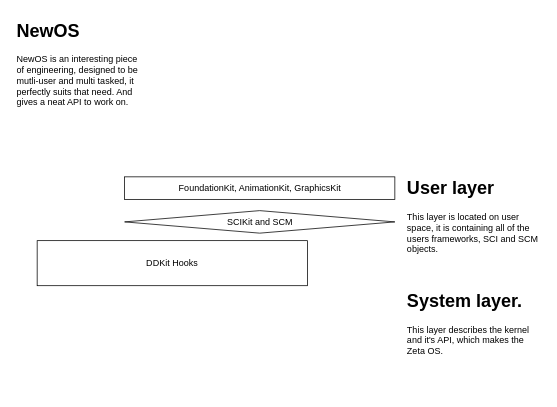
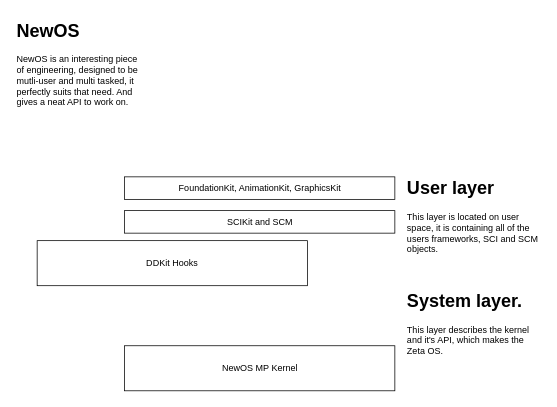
  <mxCell id="0" />
  <mxCell id="1" parent="0" />
  <mxCell id="2" value="DDKit Hooks" style="rounded=0;whiteSpace=wrap;html=1;" parent="1" vertex="1"><mxGeometry x="49" y="320" width="360" height="60" as="geometry" /></mxCell>
- <mxCell id="3" value="SCIKit and SCM" style="rhombus;whiteSpace=wrap;html=1;" parent="1" vertex="1"><mxGeometry x="165.5" y="280" width="360" height="30" as="geometry" /></mxCell>
+ <mxCell id="3" value="SCIKit and SCM" style="rounded=0;whiteSpace=wrap;html=1;" parent="1" vertex="1"><mxGeometry x="165.5" y="280" width="360" height="30" as="geometry" /></mxCell>
  <mxCell id="4" value="FoundationKit, AnimationKit, GraphicsKit" style="rounded=0;whiteSpace=wrap;html=1;" parent="1" vertex="1"><mxGeometry x="165.5" y="235" width="360" height="30" as="geometry" /></mxCell>
  <mxCell id="5" value="&lt;h1 style=&quot;margin-top: 0px;&quot;&gt;System layer.&lt;/h1&gt;&lt;p&gt;This layer describes the kernel and it's API, which makes the Zeta OS.&lt;/p&gt;" style="text;html=1;whiteSpace=wrap;overflow=hidden;rounded=0;" parent="1" vertex="1"><mxGeometry x="540" y="380" width="180" height="120" as="geometry" /></mxCell>
+ <mxCell id="6" value="NewOS MP Kernel" style="rounded=0;whiteSpace=wrap;html=1;" parent="1" vertex="1"><mxGeometry x="165.5" y="460" width="360" height="60" as="geometry" /></mxCell>
  <mxCell id="7" value="&lt;h1 style=&quot;margin-top: 0px;&quot;&gt;User layer&lt;/h1&gt;&lt;div&gt;This layer is located on user space, it is containing all of the users frameworks, SCI and SCM objects.&lt;/div&gt;" style="text;html=1;whiteSpace=wrap;overflow=hidden;rounded=0;" vertex="1" parent="1"><mxGeometry x="540" y="230" width="180" height="120" as="geometry" /></mxCell>
  <mxCell id="8" value="&lt;h1 style=&quot;margin-top: 0px;&quot;&gt;NewOS&lt;/h1&gt;&lt;div&gt;NewOS is an interesting piece&lt;/div&gt;&lt;div&gt;of engineering, designed to be mutli-user and multi tasked, it perfectly suits that need. And gives a neat API to work on.&lt;/div&gt;" style="text;html=1;whiteSpace=wrap;overflow=hidden;rounded=0;" vertex="1" parent="1"><mxGeometry x="20" y="20" width="180" height="130" as="geometry" /></mxCell>
